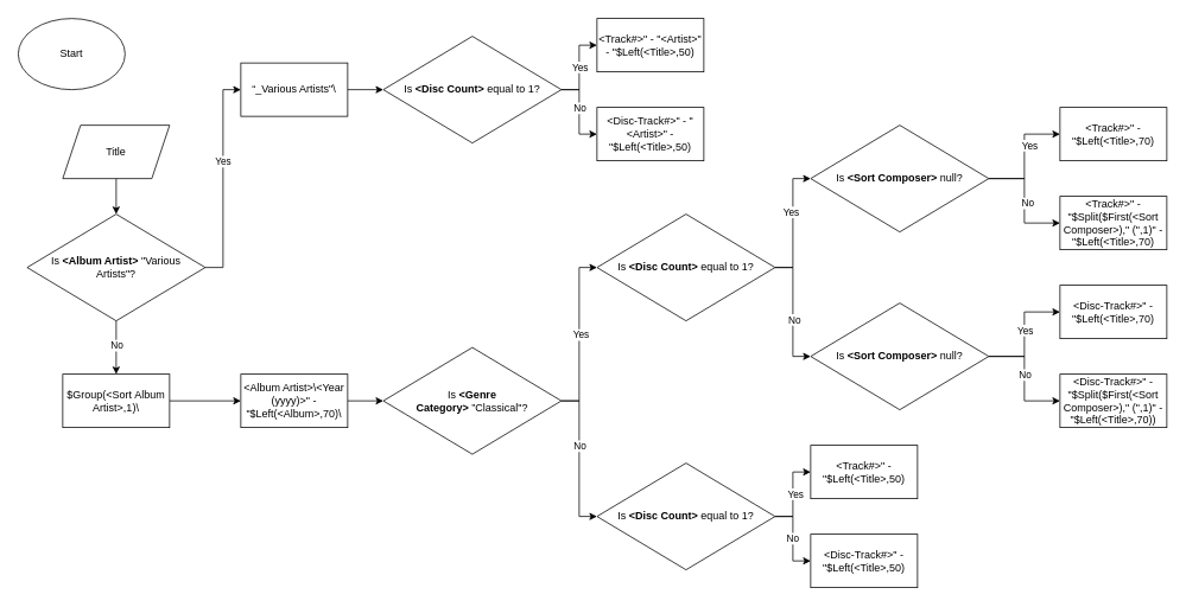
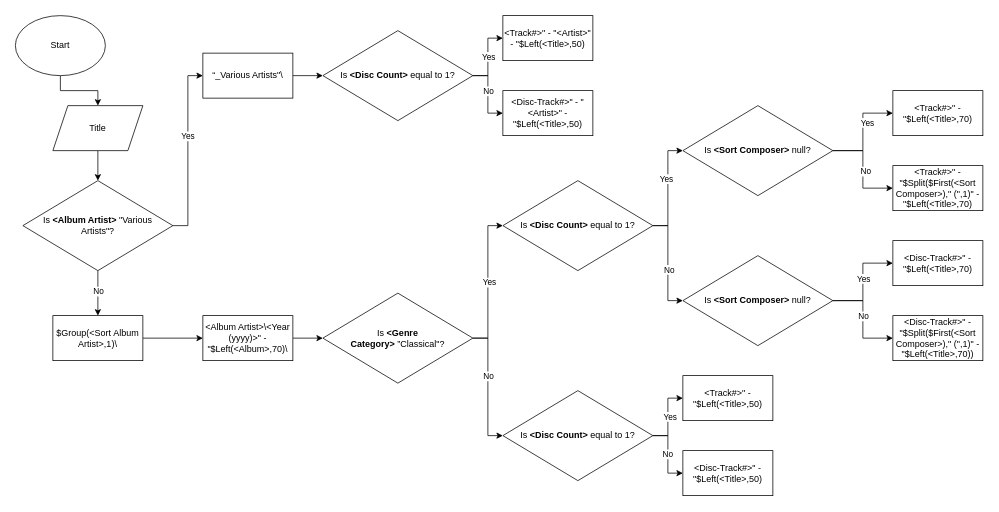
  <mxCell id="0" />
  <mxCell id="1" parent="0" />
+ <mxCell id="2" value="" style="edgeStyle=orthogonalEdgeStyle;rounded=0;orthogonalLoop=1;jettySize=auto;html=1;" edge="1" parent="1" source="3" target="5"><mxGeometry relative="1" as="geometry" /></mxCell>
  <mxCell id="3" value="Start" style="ellipse;whiteSpace=wrap;html=1;" vertex="1" parent="1"><mxGeometry x="20" y="20" width="120" height="80" as="geometry" /></mxCell>
  <mxCell id="4" value="" style="edgeStyle=orthogonalEdgeStyle;rounded=0;orthogonalLoop=1;jettySize=auto;html=1;" edge="1" parent="1" source="5" target="10"><mxGeometry relative="1" as="geometry" /></mxCell>
  <mxCell id="5" value="Title" style="shape=parallelogram;perimeter=parallelogramPerimeter;whiteSpace=wrap;html=1;fixedSize=1;" vertex="1" parent="1"><mxGeometry x="70" y="140" width="120" height="60" as="geometry" /></mxCell>
  <mxCell id="6" style="edgeStyle=orthogonalEdgeStyle;rounded=0;orthogonalLoop=1;jettySize=auto;html=1;entryX=0;entryY=0.5;entryDx=0;entryDy=0;" edge="1" parent="1" source="10" target="12"><mxGeometry relative="1" as="geometry" /></mxCell>
  <mxCell id="7" value="Yes" style="edgeLabel;html=1;align=center;verticalAlign=middle;resizable=0;points=[];" vertex="1" connectable="0" parent="6"><mxGeometry x="0.167" y="1" relative="1" as="geometry"><mxPoint as="offset" /></mxGeometry></mxCell>
  <mxCell id="8" value="" style="edgeStyle=orthogonalEdgeStyle;rounded=0;orthogonalLoop=1;jettySize=auto;html=1;" edge="1" parent="1" source="10" target="19"><mxGeometry relative="1" as="geometry" /></mxCell>
  <mxCell id="9" value="No" style="edgeLabel;html=1;align=center;verticalAlign=middle;resizable=0;points=[];" vertex="1" connectable="0" parent="8"><mxGeometry x="-0.1" y="3" relative="1" as="geometry"><mxPoint x="-3" as="offset" /></mxGeometry></mxCell>
  <mxCell id="10" value="Is &lt;b&gt;&amp;lt;Album Artist&amp;gt;&lt;/b&gt; &quot;Various Artists&quot;?" style="rhombus;whiteSpace=wrap;html=1;spacing=2;spacingLeft=15;spacingRight=15;" vertex="1" parent="1"><mxGeometry y="240" width="200" height="120" as="geometry" x="30" /></mxCell>
  <mxCell id="11" value="" style="edgeStyle=orthogonalEdgeStyle;rounded=0;orthogonalLoop=1;jettySize=auto;html=1;" edge="1" parent="1" source="12" target="17"><mxGeometry relative="1" as="geometry" /></mxCell>
  <mxCell id="12" value="“_Various Artists&quot;\" style="rounded=0;whiteSpace=wrap;html=1;" vertex="1" parent="1"><mxGeometry x="270" y="70" width="120" height="60" as="geometry" /></mxCell>
  <mxCell id="13" style="edgeStyle=orthogonalEdgeStyle;rounded=0;orthogonalLoop=1;jettySize=auto;html=1;" edge="1" parent="1" source="17" target="20"><mxGeometry relative="1" as="geometry" /></mxCell>
  <mxCell id="14" value="Yes" style="edgeLabel;html=1;align=center;verticalAlign=middle;resizable=0;points=[];" vertex="1" connectable="0" parent="13"><mxGeometry x="-0.2" y="2" relative="1" as="geometry"><mxPoint x="2" y="-10" as="offset" /></mxGeometry></mxCell>
  <mxCell id="15" style="edgeStyle=orthogonalEdgeStyle;rounded=0;orthogonalLoop=1;jettySize=auto;html=1;" edge="1" parent="1" source="17" target="21"><mxGeometry relative="1" as="geometry" /></mxCell>
  <mxCell id="16" value="No" style="edgeLabel;html=1;align=center;verticalAlign=middle;resizable=0;points=[];" vertex="1" connectable="0" parent="15"><mxGeometry x="0.427" y="-1" relative="1" as="geometry"><mxPoint x="1" y="-24" as="offset" /></mxGeometry></mxCell>
  <mxCell id="17" value="Is &lt;b&gt;&amp;lt;Disc Count&amp;gt;&lt;/b&gt; equal to 1?" style="rhombus;whiteSpace=wrap;html=1;spacing=2;spacingLeft=15;spacingRight=15;" vertex="1" parent="1"><mxGeometry x="430" y="40" width="200" height="120" as="geometry" /></mxCell>
  <mxCell id="18" value="" style="edgeStyle=orthogonalEdgeStyle;rounded=0;orthogonalLoop=1;jettySize=auto;html=1;" edge="1" parent="1" source="19" target="30"><mxGeometry relative="1" as="geometry" /></mxCell>
  <mxCell id="19" value="$Group(&amp;lt;Sort Album Artist&amp;gt;,1)\" style="rounded=0;whiteSpace=wrap;html=1;" vertex="1" parent="1"><mxGeometry x="70" y="420" width="120" height="60" as="geometry" /></mxCell>
  <mxCell id="20" value="&amp;lt;Track#&amp;gt;&quot; - &quot;&amp;lt;Artist&amp;gt;&quot; - &quot;$Left(&amp;lt;Title&amp;gt;,50)" style="rounded=0;whiteSpace=wrap;html=1;" vertex="1" parent="1"><mxGeometry x="670" y="20" width="120" height="60" as="geometry" /></mxCell>
  <mxCell id="21" value="&amp;lt;Disc-Track#&amp;gt;&quot; - &quot;&amp;lt;Artist&amp;gt;&quot; - &quot;$Left(&amp;lt;Title&amp;gt;,50)" style="rounded=0;whiteSpace=wrap;html=1;" vertex="1" parent="1"><mxGeometry x="670" y="120" width="120" height="60" as="geometry" /></mxCell>
  <mxCell id="22" style="edgeStyle=orthogonalEdgeStyle;rounded=0;orthogonalLoop=1;jettySize=auto;html=1;entryX=0;entryY=0.5;entryDx=0;entryDy=0;" edge="1" parent="1" source="26" target="35"><mxGeometry relative="1" as="geometry" /></mxCell>
  <mxCell id="23" value="Yes" style="edgeLabel;html=1;align=center;verticalAlign=middle;resizable=0;points=[];" vertex="1" connectable="0" parent="22"><mxGeometry y="-1" relative="1" as="geometry"><mxPoint as="offset" /></mxGeometry></mxCell>
  <mxCell id="24" style="edgeStyle=orthogonalEdgeStyle;rounded=0;orthogonalLoop=1;jettySize=auto;html=1;entryX=0;entryY=0.5;entryDx=0;entryDy=0;" edge="1" parent="1" source="26" target="52"><mxGeometry relative="1" as="geometry" /></mxCell>
  <mxCell id="25" value="No" style="edgeLabel;html=1;align=center;verticalAlign=middle;resizable=0;points=[];" vertex="1" connectable="0" parent="24"><mxGeometry x="-0.32" y="-3" relative="1" as="geometry"><mxPoint x="3" y="12" as="offset" /></mxGeometry></mxCell>
  <mxCell id="26" value="Is &lt;b&gt;&amp;lt;Genre Category&amp;gt;&lt;/b&gt;&amp;nbsp;”Classical&quot;?" style="rhombus;whiteSpace=wrap;html=1;spacing=2;spacingLeft=15;spacingRight=15;" vertex="1" parent="1"><mxGeometry x="430" y="390" width="200" height="120" as="geometry" /></mxCell>
  <mxCell id="27" value="&amp;lt;Track#&amp;gt;&quot; - &quot;$Left(&amp;lt;Title&amp;gt;,70)" style="rounded=0;whiteSpace=wrap;html=1;" vertex="1" parent="1"><mxGeometry x="1190" y="120" width="120" height="60" as="geometry" /></mxCell>
  <mxCell id="28" value="&amp;lt;Track#&amp;gt;&quot; - &quot;$Split($First(&amp;lt;Sort Composer&amp;gt;),&quot; (&quot;,1)&quot; - &quot;$Left(&amp;lt;Title&amp;gt;,70)" style="rounded=0;whiteSpace=wrap;html=1;" vertex="1" parent="1"><mxGeometry x="1190" y="220" width="120" height="60" as="geometry" /></mxCell>
  <mxCell id="29" value="" style="edgeStyle=orthogonalEdgeStyle;rounded=0;orthogonalLoop=1;jettySize=auto;html=1;" edge="1" parent="1" source="30" target="26"><mxGeometry relative="1" as="geometry" /></mxCell>
  <mxCell id="30" value="&amp;lt;Album Artist&amp;gt;\&amp;lt;Year (yyyy)&amp;gt;&quot; - &quot;$Left(&amp;lt;Album&amp;gt;,70)\" style="rounded=0;whiteSpace=wrap;html=1;" vertex="1" parent="1"><mxGeometry x="270" y="420" width="120" height="60" as="geometry" /></mxCell>
  <mxCell id="31" style="edgeStyle=orthogonalEdgeStyle;rounded=0;orthogonalLoop=1;jettySize=auto;html=1;entryX=0;entryY=0.5;entryDx=0;entryDy=0;" edge="1" parent="1" source="35" target="40"><mxGeometry relative="1" as="geometry" /></mxCell>
  <mxCell id="32" value="Yes" style="edgeLabel;html=1;align=center;verticalAlign=middle;resizable=0;points=[];" vertex="1" connectable="0" parent="31"><mxGeometry x="0.18" y="3" relative="1" as="geometry"><mxPoint as="offset" /></mxGeometry></mxCell>
  <mxCell id="33" style="edgeStyle=orthogonalEdgeStyle;rounded=0;orthogonalLoop=1;jettySize=auto;html=1;entryX=0;entryY=0.5;entryDx=0;entryDy=0;" edge="1" parent="1" source="35" target="45"><mxGeometry relative="1" as="geometry" /></mxCell>
  <mxCell id="34" value="No" style="edgeLabel;html=1;align=center;verticalAlign=middle;resizable=0;points=[];" vertex="1" connectable="0" parent="33"><mxGeometry x="0.109" y="1" relative="1" as="geometry"><mxPoint as="offset" /></mxGeometry></mxCell>
  <mxCell id="35" value="Is &lt;b&gt;&amp;lt;Disc Count&amp;gt;&lt;/b&gt; equal to 1?" style="rhombus;whiteSpace=wrap;html=1;spacing=2;spacingLeft=15;spacingRight=15;" vertex="1" parent="1"><mxGeometry x="670" y="240" width="200" height="120" as="geometry" /></mxCell>
  <mxCell id="36" style="edgeStyle=orthogonalEdgeStyle;rounded=0;orthogonalLoop=1;jettySize=auto;html=1;entryX=0;entryY=0.5;entryDx=0;entryDy=0;" edge="1" parent="1" source="40" target="27"><mxGeometry relative="1" as="geometry" /></mxCell>
  <mxCell id="37" value="Yes" style="edgeLabel;html=1;align=center;verticalAlign=middle;resizable=0;points=[];" vertex="1" connectable="0" parent="36"><mxGeometry x="0.2" y="-5" relative="1" as="geometry"><mxPoint as="offset" /></mxGeometry></mxCell>
  <mxCell id="38" style="edgeStyle=orthogonalEdgeStyle;rounded=0;orthogonalLoop=1;jettySize=auto;html=1;entryX=0;entryY=0.5;entryDx=0;entryDy=0;" edge="1" parent="1" source="40" target="28"><mxGeometry relative="1" as="geometry" /></mxCell>
  <mxCell id="39" value="No" style="edgeLabel;html=1;align=center;verticalAlign=middle;resizable=0;points=[];" vertex="1" connectable="0" parent="38"><mxGeometry x="0.033" y="3" relative="1" as="geometry"><mxPoint as="offset" /></mxGeometry></mxCell>
  <mxCell id="40" value="Is &lt;b&gt;&amp;lt;Sort Composer&amp;gt;&lt;/b&gt;&amp;nbsp;null?" style="rhombus;whiteSpace=wrap;html=1;spacing=2;spacingLeft=15;spacingRight=15;" vertex="1" parent="1"><mxGeometry x="910" y="140" width="200" height="120" as="geometry" /></mxCell>
  <mxCell id="41" style="edgeStyle=orthogonalEdgeStyle;rounded=0;orthogonalLoop=1;jettySize=auto;html=1;" edge="1" parent="1" source="45" target="46"><mxGeometry relative="1" as="geometry" /></mxCell>
  <mxCell id="42" value="Yes" style="edgeLabel;html=1;align=center;verticalAlign=middle;resizable=0;points=[];" vertex="1" connectable="0" parent="41"><mxGeometry x="0.62" relative="1" as="geometry"><mxPoint x="-15" y="20" as="offset" /></mxGeometry></mxCell>
  <mxCell id="43" style="edgeStyle=orthogonalEdgeStyle;rounded=0;orthogonalLoop=1;jettySize=auto;html=1;" edge="1" parent="1" source="45" target="47"><mxGeometry relative="1" as="geometry" /></mxCell>
  <mxCell id="44" value="No" style="edgeLabel;html=1;align=center;verticalAlign=middle;resizable=0;points=[];rotation=0;" vertex="1" connectable="0" parent="43"><mxGeometry x="0.164" y="2" relative="1" as="geometry"><mxPoint x="-2" y="-16" as="offset" /></mxGeometry></mxCell>
  <mxCell id="45" value="Is &lt;b&gt;&amp;lt;Sort Composer&amp;gt;&lt;/b&gt;&amp;nbsp;null?" style="rhombus;whiteSpace=wrap;html=1;spacing=2;spacingLeft=15;spacingRight=15;" vertex="1" parent="1"><mxGeometry x="910" y="340" width="200" height="120" as="geometry" /></mxCell>
  <mxCell id="46" value="&amp;lt;Disc-Track#&amp;gt;&quot; - &quot;$Left(&amp;lt;Title&amp;gt;,70)" style="rounded=0;whiteSpace=wrap;html=1;" vertex="1" parent="1"><mxGeometry x="1190" y="320" width="120" height="60" as="geometry" /></mxCell>
  <mxCell id="47" value="&amp;lt;Disc-Track#&amp;gt;&quot; - &quot;$Split($First(&amp;lt;Sort Composer&amp;gt;),&quot; (&quot;,1)&quot; - &quot;$Left(&amp;lt;Title&amp;gt;,70))" style="rounded=0;whiteSpace=wrap;html=1;" vertex="1" parent="1"><mxGeometry x="1190" y="420" width="120" height="60" as="geometry" /></mxCell>
  <mxCell id="48" style="edgeStyle=orthogonalEdgeStyle;rounded=0;orthogonalLoop=1;jettySize=auto;html=1;entryX=0;entryY=0.5;entryDx=0;entryDy=0;" edge="1" parent="1" source="52" target="53"><mxGeometry relative="1" as="geometry" /></mxCell>
  <mxCell id="49" value="Yes" style="edgeLabel;html=1;align=center;verticalAlign=middle;resizable=0;points=[];" vertex="1" connectable="0" parent="48"><mxGeometry x="0.018" y="-2" relative="1" as="geometry"><mxPoint as="offset" /></mxGeometry></mxCell>
  <mxCell id="50" style="edgeStyle=orthogonalEdgeStyle;rounded=0;orthogonalLoop=1;jettySize=auto;html=1;" edge="1" parent="1" source="52" target="54"><mxGeometry relative="1" as="geometry" /></mxCell>
  <mxCell id="51" value="No" style="edgeLabel;html=1;align=center;verticalAlign=middle;resizable=0;points=[];" vertex="1" connectable="0" parent="50"><mxGeometry x="-0.02" y="-1" relative="1" as="geometry"><mxPoint as="offset" /></mxGeometry></mxCell>
  <mxCell id="52" value="Is &lt;b&gt;&amp;lt;Disc Count&amp;gt;&lt;/b&gt; equal to 1?" style="rhombus;whiteSpace=wrap;html=1;spacing=2;spacingLeft=15;spacingRight=15;" vertex="1" parent="1"><mxGeometry x="670" y="520" width="200" height="120" as="geometry" /></mxCell>
  <mxCell id="53" value="&amp;lt;Track#&amp;gt;&quot; - &quot;$Left(&amp;lt;Title&amp;gt;,50)" style="rounded=0;whiteSpace=wrap;html=1;" vertex="1" parent="1"><mxGeometry x="910" y="500" width="120" height="60" as="geometry" /></mxCell>
  <mxCell id="54" value="&amp;lt;Disc-Track#&amp;gt;&quot; - &quot;$Left(&amp;lt;Title&amp;gt;,50)" style="rounded=0;whiteSpace=wrap;html=1;" vertex="1" parent="1"><mxGeometry x="910" y="600" width="120" height="60" as="geometry" /></mxCell>
